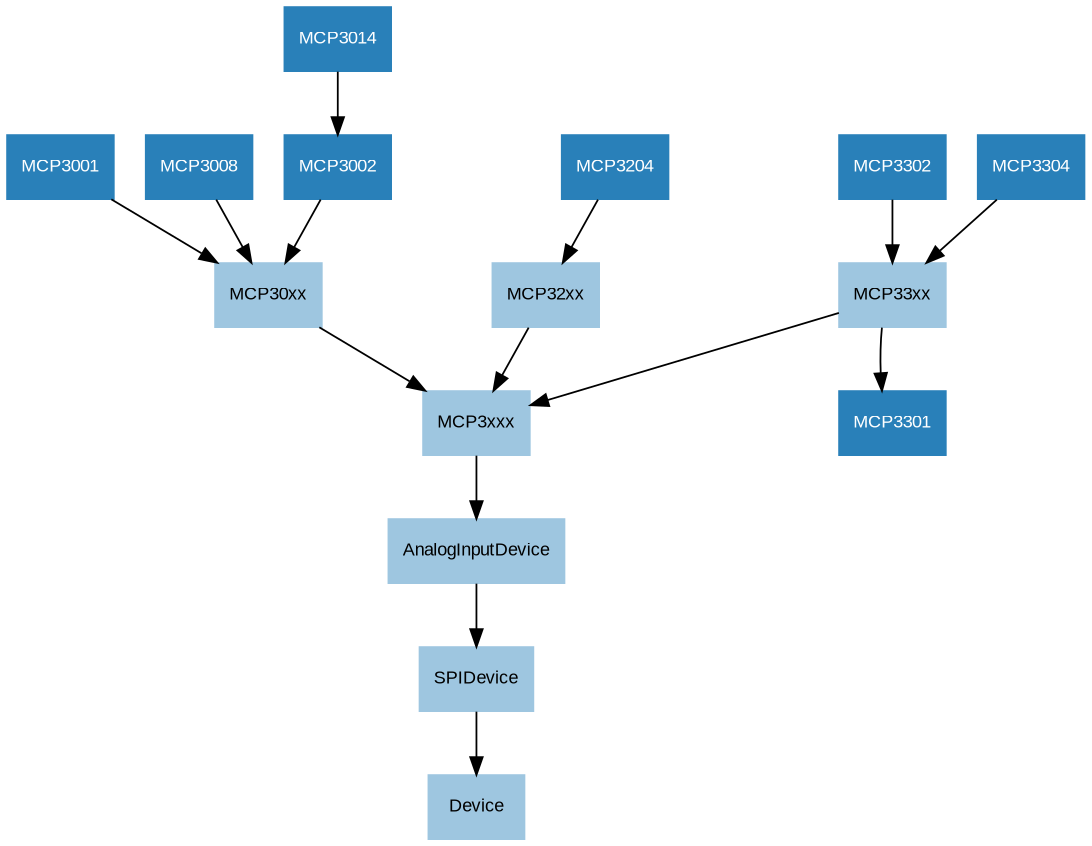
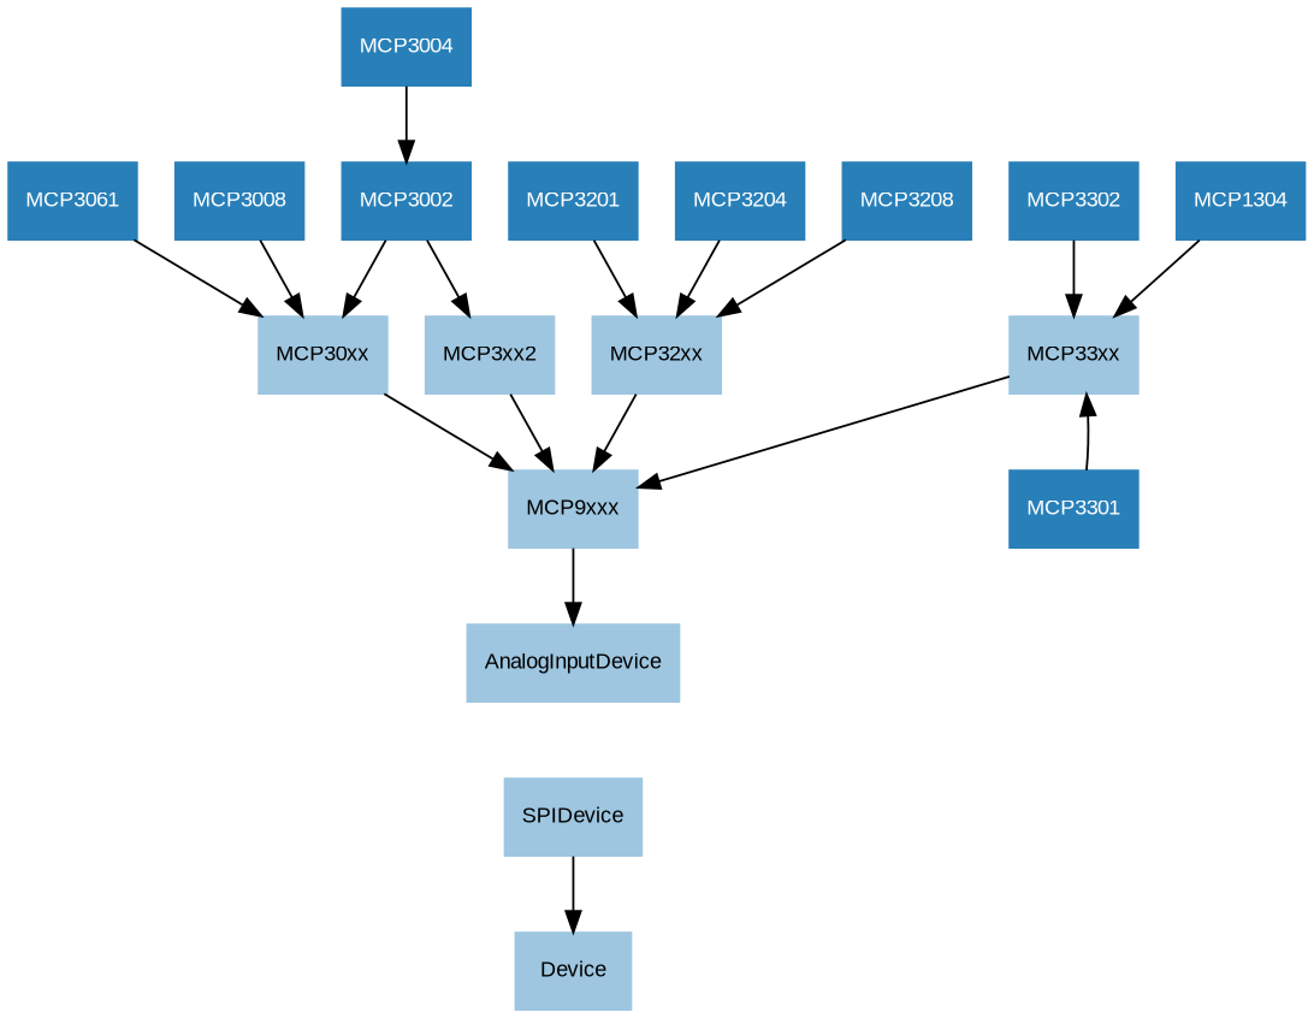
  digraph {
    rankdir=TB
    node [color="#2980b9" fontcolor="#ffffff" fontname=Arial fontsize=10 shape=rect style=filled]
    AnalogInputDevice [color="#9ec6e0" fontcolor="#000000"]
    SPIDevice [color="#9ec6e0" fontcolor="#000000"]
    Device [color="#9ec6e0" fontcolor="#000000"]
    MCP30xx [color="#9ec6e0" fontcolor="#000000"]
-   MCP3xxx [color="#9ec6e0" fontcolor="#000000"]
+   MCP3xxx [color="#9ec6e0" fontcolor="#000000" label=MCP9xxx]
    MCP32xx [color="#9ec6e0" fontcolor="#000000"]
    MCP33xx [color="#9ec6e0" fontcolor="#000000"]
-   MCP3001
+   MCP3xx2 [color="#9ec6e0" fontcolor="#000000"]
+   MCP3001 [label=MCP3061]
    MCP3002
-   MCP3004 [label=MCP3014]
+   MCP3004
    MCP3008
+   MCP3201
    MCP3204
+   MCP3208
    MCP3301
    MCP3302
-   MCP3304
-   AnalogInputDevice -> SPIDevice
+   MCP3304 [label=MCP1304]
    SPIDevice -> Device
    MCP30xx -> MCP3xxx
    MCP3xxx -> AnalogInputDevice
    MCP32xx -> MCP3xxx
    MCP33xx -> MCP3xxx
+   MCP3xx2 -> MCP3xxx
    MCP3001 -> MCP30xx
    MCP3002 -> MCP30xx
+   MCP3002 -> MCP3xx2
    MCP3004 -> MCP3002
    MCP3008 -> MCP30xx
+   MCP3201 -> MCP32xx
    MCP3204 -> MCP32xx
-   MCP33xx -> MCP3301
+   MCP3208 -> MCP32xx
+   MCP3301 -> MCP33xx
    MCP3302 -> MCP33xx
    MCP3304 -> MCP33xx
  }
